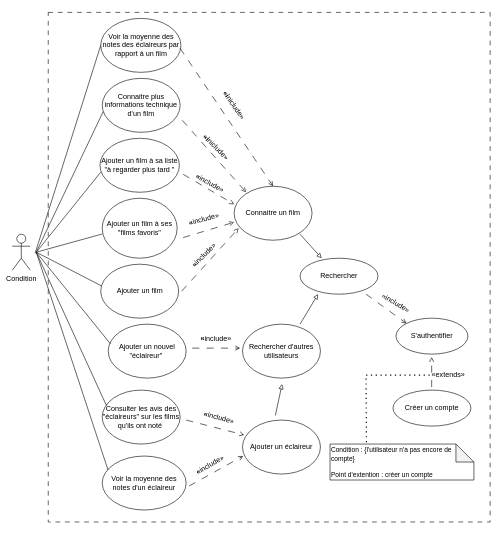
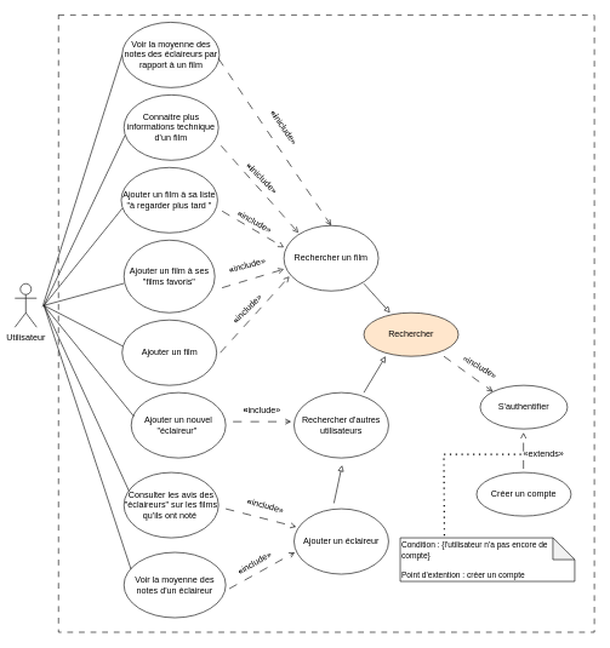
  <mxCell id="0" />
  <mxCell id="1" parent="0" />
  <mxCell id="2" value="" style="rounded=0;whiteSpace=wrap;html=1;dashed=1;dashPattern=8 8;" parent="1" vertex="1"><mxGeometry x="80" y="20" width="737" height="850" as="geometry" /></mxCell>
  <mxCell id="3" value="Connaitre plus informations technique d'un film" style="ellipse;whiteSpace=wrap;html=1;" parent="1" vertex="1"><mxGeometry x="170" y="130" width="130" height="90" as="geometry" /></mxCell>
  <mxCell id="4" value="Ajouter un film" style="ellipse;whiteSpace=wrap;html=1;" parent="1" vertex="1"><mxGeometry x="167.5" y="440" width="130" height="90" as="geometry" /></mxCell>
  <mxCell id="5" value="Consulter les avis des &quot;éclaireurs&quot; sur les films qu'ils ont noté&amp;nbsp;" style="ellipse;whiteSpace=wrap;html=1;" parent="1" vertex="1"><mxGeometry x="170" y="650" width="130" height="90" as="geometry" /></mxCell>
- <mxCell id="6" value="Connaitre un film" style="ellipse;whiteSpace=wrap;html=1;" parent="1" vertex="1"><mxGeometry x="390" y="310" width="130" height="90" as="geometry" /></mxCell>
+ <mxCell id="6" value="Rechercher un film" style="ellipse;whiteSpace=wrap;html=1;" parent="1" vertex="1"><mxGeometry x="390" y="310" width="130" height="90" as="geometry" /></mxCell>
  <mxCell id="7" value="S'authentifier" style="ellipse;whiteSpace=wrap;html=1;" parent="1" vertex="1"><mxGeometry x="660" y="530" width="120" height="60" as="geometry" /></mxCell>
  <mxCell id="8" value="Ajouter un nouvel &quot;éclaireur&quot;&amp;nbsp;" style="ellipse;whiteSpace=wrap;html=1;" parent="1" vertex="1"><mxGeometry x="180" y="540" width="130" height="90" as="geometry" /></mxCell>
  <mxCell id="9" value="Voir la moyenne des notes d'un éclaireur" style="ellipse;whiteSpace=wrap;html=1;" parent="1" vertex="1"><mxGeometry x="170" y="760" width="140" height="90" as="geometry" /></mxCell>
  <mxCell id="10" value="Ajouter un film à ses &quot;films favoris&quot;" style="ellipse;whiteSpace=wrap;html=1;" parent="1" vertex="1"><mxGeometry x="170" y="330" width="125" height="100" as="geometry" /></mxCell>
  <mxCell id="11" value="Rechercher d'autres utilisateurs" style="ellipse;whiteSpace=wrap;html=1;" parent="1" vertex="1"><mxGeometry x="404" y="540" width="130" height="90" as="geometry" /></mxCell>
  <mxCell id="12" value="Ajouter un film à sa liste &quot;à regarder plus tard &quot;" style="ellipse;whiteSpace=wrap;html=1;" parent="1" vertex="1"><mxGeometry x="166.25" y="230" width="132.5" height="90" as="geometry" /></mxCell>
  <mxCell id="13" value="" style="endArrow=open;html=1;rounded=0;dashed=1;dashPattern=12 12;endFill=0;" parent="1" edge="1"><mxGeometry width="50" height="50" relative="1" as="geometry"><mxPoint x="305" y="290" as="sourcePoint" /><mxPoint x="390" y="340" as="targetPoint" /></mxGeometry></mxCell>
  <mxCell id="14" value="" style="endArrow=open;html=1;rounded=0;dashed=1;dashPattern=12 12;endFill=0;" parent="1" edge="1"><mxGeometry width="50" height="50" relative="1" as="geometry"><mxPoint x="303.5" y="200.01" as="sourcePoint" /><mxPoint x="410" y="320" as="targetPoint" /></mxGeometry></mxCell>
  <mxCell id="15" value="&lt;strong&gt;«i&lt;/strong&gt;niclude»" style="text;html=1;align=center;verticalAlign=middle;whiteSpace=wrap;rounded=0;rotation=45;" parent="1" vertex="1"><mxGeometry x="330" y="230" width="60" height="30" as="geometry" /></mxCell>
  <mxCell id="16" value="" style="endArrow=open;html=1;rounded=0;dashed=1;dashPattern=12 12;endFill=0;" parent="1" edge="1"><mxGeometry width="50" height="50" relative="1" as="geometry"><mxPoint x="304.96" y="395.62" as="sourcePoint" /><mxPoint x="390" y="370" as="targetPoint" /></mxGeometry></mxCell>
  <mxCell id="17" value="&lt;strong&gt;«&lt;/strong&gt;include»" style="text;html=1;align=center;verticalAlign=middle;whiteSpace=wrap;rounded=0;rotation=-15;" parent="1" vertex="1"><mxGeometry x="310" y="350" width="60" height="30" as="geometry" /></mxCell>
  <mxCell id="18" value="" style="endArrow=open;html=1;rounded=0;dashed=1;dashPattern=12 12;endFill=0;exitX=1;exitY=0.5;exitDx=0;exitDy=0;" parent="1" edge="1"><mxGeometry width="50" height="50" relative="1" as="geometry"><mxPoint x="302.5" y="485" as="sourcePoint" /><mxPoint x="397.5" y="380" as="targetPoint" /></mxGeometry></mxCell>
  <mxCell id="19" value="&lt;strong&gt;«&lt;/strong&gt;include»" style="text;html=1;align=center;verticalAlign=middle;whiteSpace=wrap;rounded=0;rotation=-45;" parent="1" vertex="1"><mxGeometry x="310" y="410" width="60" height="30" as="geometry" /></mxCell>
- <mxCell id="20" value="Rechercher" style="ellipse;whiteSpace=wrap;html=1;" parent="1" vertex="1"><mxGeometry x="500" y="430" width="130" height="60" as="geometry" /></mxCell>
+ <mxCell id="20" value="Rechercher" style="ellipse;whiteSpace=wrap;html=1;fillColor=#ffe6cc;" parent="1" vertex="1"><mxGeometry x="500" y="430" width="130" height="60" as="geometry" /></mxCell>
  <mxCell id="21" value="Ajouter un éclaireur" style="ellipse;whiteSpace=wrap;html=1;" parent="1" vertex="1"><mxGeometry x="404" y="700" width="130" height="90" as="geometry" /></mxCell>
  <mxCell id="22" value="" style="endArrow=block;html=1;rounded=0;endFill=0;" parent="1" edge="1"><mxGeometry width="50" height="50" relative="1" as="geometry"><mxPoint x="500" y="390" as="sourcePoint" /><mxPoint x="536" y="430" as="targetPoint" /></mxGeometry></mxCell>
  <mxCell id="23" value="" style="endArrow=block;html=1;rounded=0;endFill=0;" parent="1" edge="1"><mxGeometry width="50" height="50" relative="1" as="geometry"><mxPoint x="500" y="540" as="sourcePoint" /><mxPoint x="530" y="490" as="targetPoint" /></mxGeometry></mxCell>
  <mxCell id="24" value="" style="endArrow=block;html=1;rounded=0;endFill=0;" parent="1" edge="1"><mxGeometry width="50" height="50" relative="1" as="geometry"><mxPoint x="458.798" y="692.317" as="sourcePoint" /><mxPoint x="470" y="640" as="targetPoint" /></mxGeometry></mxCell>
  <mxCell id="25" value="" style="endArrow=open;html=1;rounded=0;dashed=1;dashPattern=12 12;endFill=0;" parent="1" edge="1"><mxGeometry width="50" height="50" relative="1" as="geometry"><mxPoint x="320" y="580" as="sourcePoint" /><mxPoint x="400" y="580" as="targetPoint" /></mxGeometry></mxCell>
  <mxCell id="26" value="&lt;strong&gt;«&lt;/strong&gt;include»" style="text;html=1;align=center;verticalAlign=middle;whiteSpace=wrap;rounded=0;rotation=0;" parent="1" vertex="1"><mxGeometry x="330" y="550" width="60" height="30" as="geometry" /></mxCell>
  <mxCell id="27" value="" style="endArrow=open;html=1;rounded=0;dashed=1;dashPattern=12 12;endFill=0;entryX=0.022;entryY=0.276;entryDx=0;entryDy=0;entryPerimeter=0;" parent="1" target="21" edge="1"><mxGeometry width="50" height="50" relative="1" as="geometry"><mxPoint x="310" y="700" as="sourcePoint" /><mxPoint x="398.885" y="717.351" as="targetPoint" /></mxGeometry></mxCell>
  <mxCell id="28" value="" style="endArrow=open;html=1;rounded=0;dashed=1;dashPattern=12 12;endFill=0;entryX=0;entryY=0.5;entryDx=0;entryDy=0;" parent="1" edge="1"><mxGeometry width="50" height="50" relative="1" as="geometry"><mxPoint x="314.88" y="810" as="sourcePoint" /><mxPoint x="405.13" y="760" as="targetPoint" /></mxGeometry></mxCell>
  <mxCell id="29" value="&lt;strong&gt;«&lt;/strong&gt;include»" style="text;html=1;align=center;verticalAlign=middle;whiteSpace=wrap;rounded=0;rotation=15;" parent="1" vertex="1"><mxGeometry x="329.83" y="681.29" width="70" height="30" as="geometry" /></mxCell>
  <mxCell id="30" value="&lt;strong&gt;«&lt;/strong&gt;include»" style="text;html=1;align=center;verticalAlign=middle;whiteSpace=wrap;rounded=0;rotation=-30;" parent="1" vertex="1"><mxGeometry x="320" y="760" width="60" height="30" as="geometry" /></mxCell>
  <mxCell id="31" value="&lt;strong&gt;«&lt;/strong&gt;include»" style="text;html=1;align=center;verticalAlign=middle;whiteSpace=wrap;rounded=0;rotation=29;" parent="1" vertex="1"><mxGeometry x="320" y="290" width="60" height="30" as="geometry" /></mxCell>
  <mxCell id="32" value="" style="endArrow=open;html=1;rounded=0;dashed=1;dashPattern=12 12;endFill=0;entryX=0;entryY=0;entryDx=0;entryDy=0;" parent="1" target="7" edge="1"><mxGeometry width="50" height="50" relative="1" as="geometry"><mxPoint x="610" y="490" as="sourcePoint" /><mxPoint x="660" y="520" as="targetPoint" /></mxGeometry></mxCell>
  <mxCell id="33" value="«include»" style="text;html=1;align=center;verticalAlign=middle;whiteSpace=wrap;rounded=0;rotation=30;" parent="1" vertex="1"><mxGeometry x="630" y="490" width="60" height="30" as="geometry" /></mxCell>
  <mxCell id="34" value="Créer un compte" style="ellipse;whiteSpace=wrap;html=1;" parent="1" vertex="1"><mxGeometry x="655" y="650" width="130" height="60" as="geometry" /></mxCell>
  <mxCell id="35" value="" style="endArrow=open;html=1;rounded=0;dashed=1;dashPattern=12 12;endFill=0;entryX=0.5;entryY=1;entryDx=0;entryDy=0;" parent="1" edge="1"><mxGeometry width="50" height="50" relative="1" as="geometry"><mxPoint x="719.5" y="645" as="sourcePoint" /><mxPoint x="719.5" y="595" as="targetPoint" /></mxGeometry></mxCell>
  <mxCell id="36" value="«extends»" style="text;html=1;align=center;verticalAlign=middle;whiteSpace=wrap;rounded=0;rotation=0;" parent="1" vertex="1"><mxGeometry x="710" y="610" width="75" height="30" as="geometry" /></mxCell>
  <mxCell id="37" value="&lt;font style=&quot;font-size: 11px;&quot;&gt;Condition : {l'utilisateur n'a pas encore de compte}&lt;/font&gt;&lt;div&gt;&lt;span style=&quot;font-size: 11px;&quot;&gt;&lt;br&gt;&lt;/span&gt;&lt;div style=&quot;font-size: 11px;&quot;&gt;&lt;font style=&quot;font-size: 11px;&quot;&gt;Point d'extention : créer un compte&lt;/font&gt;&lt;/div&gt;&lt;/div&gt;" style="shape=note;whiteSpace=wrap;html=1;backgroundOutline=1;darkOpacity=0.05;align=left;" parent="1" vertex="1"><mxGeometry x="550" y="740" width="240" height="60" as="geometry" /></mxCell>
  <mxCell id="38" value="" style="endArrow=none;dashed=1;html=1;dashPattern=1 3;strokeWidth=2;rounded=0;exitX=0.253;exitY=-0.053;exitDx=0;exitDy=0;exitPerimeter=0;" parent="1" source="37" edge="1"><mxGeometry width="50" height="50" relative="1" as="geometry"><mxPoint x="600" y="670" as="sourcePoint" /><mxPoint x="720" y="625" as="targetPoint" /><Array as="points"><mxPoint x="610" y="625" /></Array></mxGeometry></mxCell>
- <mxCell id="39" value="Condition" style="shape=umlActor;verticalLabelPosition=bottom;verticalAlign=top;html=1;outlineConnect=0;" parent="1" vertex="1"><mxGeometry x="20" y="390" width="30" height="60" as="geometry" /></mxCell>
+ <mxCell id="39" value="Utilisateur" style="shape=umlActor;verticalLabelPosition=bottom;verticalAlign=top;html=1;outlineConnect=0;" parent="1" vertex="1"><mxGeometry x="20" y="390" width="30" height="60" as="geometry" /></mxCell>
  <mxCell id="40" value="" style="endArrow=none;html=1;rounded=0;entryX=0.012;entryY=0.618;entryDx=0;entryDy=0;entryPerimeter=0;" parent="1" target="3" edge="1"><mxGeometry width="50" height="50" relative="1" as="geometry"><mxPoint x="60" y="420" as="sourcePoint" /><mxPoint x="110" y="340" as="targetPoint" /></mxGeometry></mxCell>
  <mxCell id="41" value="" style="endArrow=none;html=1;rounded=0;entryX=0.01;entryY=0.627;entryDx=0;entryDy=0;entryPerimeter=0;" parent="1" target="12" edge="1"><mxGeometry width="50" height="50" relative="1" as="geometry"><mxPoint x="60" y="420" as="sourcePoint" /><mxPoint x="182" y="196" as="targetPoint" /></mxGeometry></mxCell>
  <mxCell id="42" value="" style="endArrow=none;html=1;rounded=0;entryX=0;entryY=0.596;entryDx=0;entryDy=0;entryPerimeter=0;" parent="1" target="10" edge="1"><mxGeometry width="50" height="50" relative="1" as="geometry"><mxPoint x="60" y="420" as="sourcePoint" /><mxPoint x="178" y="296" as="targetPoint" /></mxGeometry></mxCell>
  <mxCell id="43" value="" style="endArrow=none;html=1;rounded=0;entryX=0.007;entryY=0.4;entryDx=0;entryDy=0;entryPerimeter=0;" parent="1" target="4" edge="1"><mxGeometry width="50" height="50" relative="1" as="geometry"><mxPoint x="60" y="420" as="sourcePoint" /><mxPoint x="180" y="400" as="targetPoint" /></mxGeometry></mxCell>
  <mxCell id="44" value="" style="endArrow=none;html=1;rounded=0;entryX=0.028;entryY=0.364;entryDx=0;entryDy=0;entryPerimeter=0;" parent="1" target="8" edge="1"><mxGeometry width="50" height="50" relative="1" as="geometry"><mxPoint x="60" y="420" as="sourcePoint" /><mxPoint x="178" y="486" as="targetPoint" /></mxGeometry></mxCell>
  <mxCell id="45" value="" style="endArrow=none;html=1;rounded=0;entryX=0.055;entryY=0.289;entryDx=0;entryDy=0;entryPerimeter=0;" parent="1" target="5" edge="1"><mxGeometry width="50" height="50" relative="1" as="geometry"><mxPoint x="60" y="420" as="sourcePoint" /><mxPoint x="194" y="583" as="targetPoint" /></mxGeometry></mxCell>
  <mxCell id="46" value="" style="endArrow=none;html=1;rounded=0;entryX=0.069;entryY=0.258;entryDx=0;entryDy=0;entryPerimeter=0;" parent="1" target="9" edge="1"><mxGeometry width="50" height="50" relative="1" as="geometry"><mxPoint x="60" y="420" as="sourcePoint" /><mxPoint x="170" y="760" as="targetPoint" /></mxGeometry></mxCell>
  <mxCell id="47" value="&lt;div&gt;&lt;br&gt;&lt;/div&gt;&lt;span style=&quot;color: rgb(0, 0, 0); font-family: Helvetica; font-size: 12px; font-style: normal; font-variant-ligatures: normal; font-variant-caps: normal; font-weight: 400; letter-spacing: normal; orphans: 2; text-align: center; text-indent: 0px; text-transform: none; widows: 2; word-spacing: 0px; -webkit-text-stroke-width: 0px; white-space: normal; background-color: rgb(251, 251, 251); text-decoration-thickness: initial; text-decoration-style: initial; text-decoration-color: initial; display: inline !important; float: none;&quot;&gt;Voir la moyenne des notes des éclaireurs par rapport à un film&lt;/span&gt;&lt;div&gt;&lt;br/&gt;&lt;/div&gt;" style="ellipse;whiteSpace=wrap;html=1;" parent="1" vertex="1"><mxGeometry x="167.5" y="30" width="133.75" height="90" as="geometry" /></mxCell>
  <mxCell id="48" value="" style="endArrow=none;html=1;rounded=0;entryX=0;entryY=0.5;entryDx=0;entryDy=0;" parent="1" target="47" edge="1"><mxGeometry width="50" height="50" relative="1" as="geometry"><mxPoint x="58" y="422" as="sourcePoint" /><mxPoint x="170" y="188" as="targetPoint" /></mxGeometry></mxCell>
  <mxCell id="49" value="" style="endArrow=open;html=1;rounded=0;dashed=1;dashPattern=12 12;endFill=0;entryX=0.5;entryY=0;entryDx=0;entryDy=0;" parent="1" target="6" edge="1"><mxGeometry width="50" height="50" relative="1" as="geometry"><mxPoint x="300" y="80" as="sourcePoint" /><mxPoint x="407.75" y="199.99" as="targetPoint" /></mxGeometry></mxCell>
  <mxCell id="50" value="&lt;strong&gt;«i&lt;/strong&gt;niclude»" style="text;html=1;align=center;verticalAlign=middle;whiteSpace=wrap;rounded=0;rotation=55;" parent="1" vertex="1"><mxGeometry x="360" y="160" width="60" height="30" as="geometry" /></mxCell>
